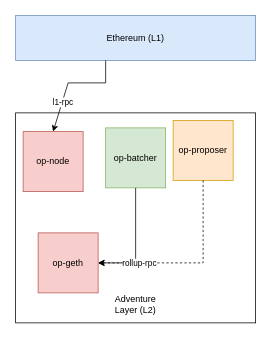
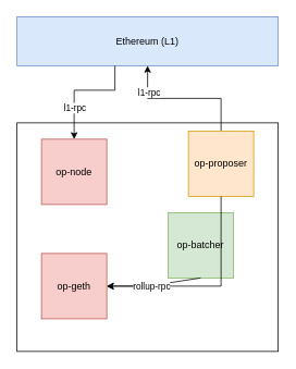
  <mxCell id="0" />
  <mxCell id="1" parent="0" />
  <mxCell id="2" value="" style="rounded=0;whiteSpace=wrap;html=1;" vertex="1" parent="1"><mxGeometry x="20" y="150" width="320" height="280" as="geometry" /></mxCell>
  <mxCell id="3" value="op-geth" style="whiteSpace=wrap;html=1;aspect=fixed;fillColor=#f8cecc;strokeColor=#b85450;" vertex="1" parent="1"><mxGeometry x="50" y="310" width="80" height="80" as="geometry" /></mxCell>
- <mxCell id="4" value="op-node" style="whiteSpace=wrap;html=1;aspect=fixed;fillColor=#f8cecc;strokeColor=#b85450;" vertex="1" parent="1"><mxGeometry x="30" y="175" width="80" height="80" as="geometry" /></mxCell>
- <mxCell id="5" value="op-batcher" style="whiteSpace=wrap;html=1;aspect=fixed;fillColor=#d5e8d4;strokeColor=#82b366;" vertex="1" parent="1"><mxGeometry x="140" y="170" width="80" height="80" as="geometry" /></mxCell>
+ <mxCell id="4" value="op-node" style="whiteSpace=wrap;html=1;aspect=fixed;fillColor=#f8cecc;strokeColor=#b85450;" vertex="1" parent="1"><mxGeometry x="50" y="170" width="80" height="80" as="geometry" /></mxCell>
+ <mxCell id="5" value="op-batcher" style="whiteSpace=wrap;html=1;aspect=fixed;fillColor=#d5e8d4;strokeColor=#82b366;" vertex="1" parent="1"><mxGeometry x="205" y="260" width="80" height="80" as="geometry" /></mxCell>
+ <mxCell id="6" style="edgeStyle=orthogonalEdgeStyle;rounded=0;orthogonalLoop=1;jettySize=auto;html=1;entryX=0.5;entryY=1;entryDx=0;entryDy=0;" edge="1" parent="1" source="8" target="9"><mxGeometry relative="1" as="geometry" /></mxCell>
+ <mxCell id="7" value="l1-rpc" style="edgeLabel;html=1;align=center;verticalAlign=middle;resizable=0;points=[];" vertex="1" connectable="0" parent="6"><mxGeometry x="0.629" y="-1" relative="1" as="geometry"><mxPoint as="offset" /></mxGeometry></mxCell>
  <mxCell id="8" value="op-proposer" style="whiteSpace=wrap;html=1;aspect=fixed;fillColor=#ffe6cc;strokeColor=#d79b00;" vertex="1" parent="1"><mxGeometry x="230" y="160" width="80" height="80" as="geometry" /></mxCell>
  <mxCell id="9" value="Ethereum (L1)" style="rounded=0;whiteSpace=wrap;html=1;fillColor=#dae8fc;strokeColor=#6c8ebf;" vertex="1" parent="1"><mxGeometry x="20" y="20" width="320" height="60" as="geometry" /></mxCell>
- <mxCell id="10" value="Adventure Layer (L2)" style="text;html=1;strokeColor=none;fillColor=none;align=center;verticalAlign=middle;whiteSpace=wrap;rounded=0;" vertex="1" parent="1"><mxGeometry x="135" y="390" width="90" height="30" as="geometry" /></mxCell>
  <mxCell id="11" value="" style="endArrow=classic;html=1;rounded=0;entryX=0.5;entryY=0;entryDx=0;entryDy=0;" edge="1" parent="1" target="4"><mxGeometry width="50" height="50" relative="1" as="geometry"><mxPoint x="140" y="80" as="sourcePoint" /><mxPoint x="170" y="250" as="targetPoint" /><Array as="points"><mxPoint x="140" y="90" /><mxPoint x="140" y="110" /><mxPoint x="90" y="110" /></Array></mxGeometry></mxCell>
  <mxCell id="12" value="l1-rpc" style="edgeLabel;html=1;align=center;verticalAlign=middle;resizable=0;points=[];" vertex="1" connectable="0" parent="11"><mxGeometry x="0.448" relative="1" as="geometry"><mxPoint as="offset" /></mxGeometry></mxCell>
  <mxCell id="13" value="" style="endArrow=classic;html=1;rounded=0;exitX=0.5;exitY=1;exitDx=0;exitDy=0;entryX=1;entryY=0.5;entryDx=0;entryDy=0;" edge="1" parent="1" source="5" target="3"><mxGeometry width="50" height="50" relative="1" as="geometry"><mxPoint x="120" y="310" as="sourcePoint" /><mxPoint x="170" y="260" as="targetPoint" /><Array as="points"><mxPoint x="180" y="350" /></Array></mxGeometry></mxCell>
- <mxCell id="14" value="" style="endArrow=classic;html=1;rounded=0;entryX=1;entryY=0.5;entryDx=0;entryDy=0;exitX=0.5;exitY=1;exitDx=0;exitDy=0;dashed=1;" edge="1" parent="1" source="8" target="3"><mxGeometry width="50" height="50" relative="1" as="geometry"><mxPoint x="120" y="310" as="sourcePoint" /><mxPoint x="170" y="260" as="targetPoint" /><Array as="points"><mxPoint x="270" y="350" /></Array></mxGeometry></mxCell>
+ <mxCell id="14" value="" style="endArrow=classic;html=1;rounded=0;entryX=1;entryY=0.5;entryDx=0;entryDy=0;exitX=0.5;exitY=1;exitDx=0;exitDy=0;" edge="1" parent="1" source="8" target="3"><mxGeometry width="50" height="50" relative="1" as="geometry"><mxPoint x="120" y="310" as="sourcePoint" /><mxPoint x="170" y="260" as="targetPoint" /><Array as="points"><mxPoint x="270" y="350" /></Array></mxGeometry></mxCell>
  <mxCell id="15" value="rollup-rpc" style="edgeLabel;html=1;align=center;verticalAlign=middle;resizable=0;points=[];" vertex="1" connectable="0" parent="14"><mxGeometry x="0.232" y="1" relative="1" as="geometry"><mxPoint x="-42" y="-1" as="offset" /></mxGeometry></mxCell>
